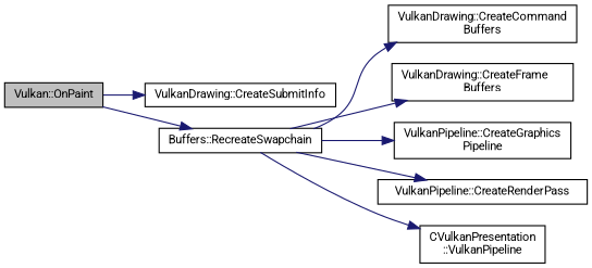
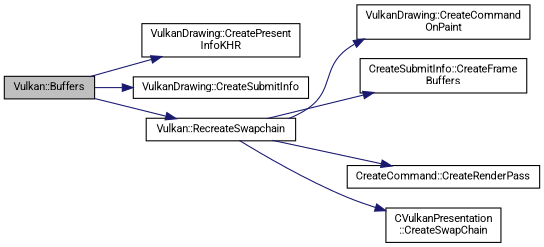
  digraph {
    fontname=Roboto
    rankdir=LR
    node [color=black fillcolor=white fontname=Roboto fontsize=10 shape=record style=filled]
    edge [color=midnightblue fontname=Roboto fontsize=10 labelfontname=Helvetica labelfontsize=10 style=solid]
-   n1 [fillcolor=grey75 fontcolor=black height=0.2 label="Vulkan::OnPaint" width=0.4]
+   n1 [fillcolor=grey75 fontcolor=black height=0.2 label="Vulkan::Buffers" width=0.4]
+   n2 [height=0.2 label="VulkanDrawing::CreatePresent\lInfoKHR" width=0.4]
    n3 [height=0.2 label="VulkanDrawing::CreateSubmitInfo" width=0.4]
-   n4 [height=0.2 label="Buffers::RecreateSwapchain" width=0.4]
-   n5 [height=0.2 label="VulkanDrawing::CreateCommand\lBuffers" width=0.4]
-   n6 [height=0.2 label="VulkanDrawing::CreateFrame\lBuffers" width=0.4]
-   n7 [height=0.2 label="VulkanPipeline::CreateGraphics\lPipeline" width=0.4]
-   n8 [height=0.2 label="VulkanPipeline::CreateRenderPass" width=0.4]
-   n9 [height=0.2 label="CVulkanPresentation\l::VulkanPipeline" width=0.4]
+   n4 [height=0.2 label="Vulkan::RecreateSwapchain" width=0.4]
+   n5 [height=0.2 label="VulkanDrawing::CreateCommand\lOnPaint" width=0.4]
+   n6 [height=0.2 label="CreateSubmitInfo::CreateFrame\lBuffers" width=0.4]
+   n8 [height=0.2 label="CreateCommand::CreateRenderPass" width=0.4]
+   n9 [height=0.2 label="CVulkanPresentation\l::CreateSwapChain" width=0.4]
+   n1 -> n2
    n1 -> n3
    n1 -> n4
    n4 -> n5
    n4 -> n6
-   n4 -> n7
    n4 -> n8
    n4 -> n9
  }
